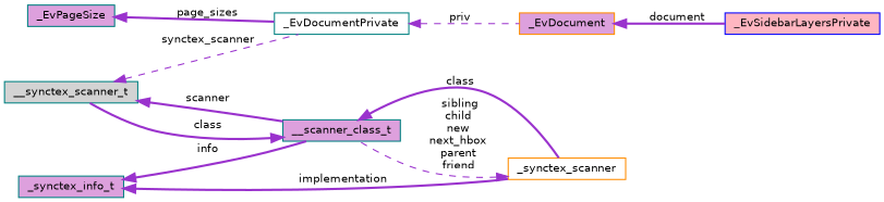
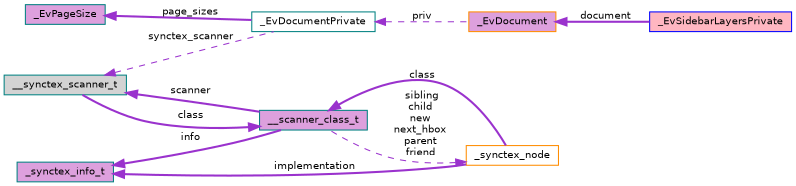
  digraph {
    rankdir=LR
    node [color=teal fillcolor=plum fontname=Helvetica fontsize=10 shape=record style=filled]
    edge [color=darkorchid3 dir=back fontname=Helvetica fontsize=10 labelfontname=Helvetica labelfontsize=10 style=bold]
    n1 [color=blue fillcolor=lightpink fontcolor=black height=0.2 label=_EvSidebarLayersPrivate width=0.4]
    n2 [color=darkorange height=0.2 label=_EvDocument width=0.4]
    n3 [fillcolor=white height=0.2 label=_EvDocumentPrivate width=0.4]
    n4 [height=0.2 label=_EvPageSize width=0.4]
    n5 [fillcolor=lightgrey height=0.2 label=__synctex_scanner_t width=0.4]
    n6 [height=0.2 label=__scanner_class_t width=0.4]
-   n7 [color=darkorange fillcolor=white height=0.2 label=_synctex_scanner width=0.4]
+   n7 [color=darkorange fillcolor=white height=0.2 label=_synctex_node width=0.4]
    n8 [height=0.2 label=_synctex_info_t width=0.4]
    n2 -> n1 [label=" document"]
    n3 -> n2 [label=" priv" style=dashed]
    n4 -> n3 [label=" page_sizes"]
    n5 -> n3 [label=" synctex_scanner" style=dashed]
    n5 -> n6 [label=" scanner"]
    n6 -> n5 [label=" class"]
    n6 -> n7 [label=" class"]
    n7 -> n6 [label=" sibling\nchild\nnew\nnext_hbox\nparent\nfriend" style=dashed]
    n8 -> n6 [label=" info"]
    n8 -> n7 [label=" implementation"]
  }
